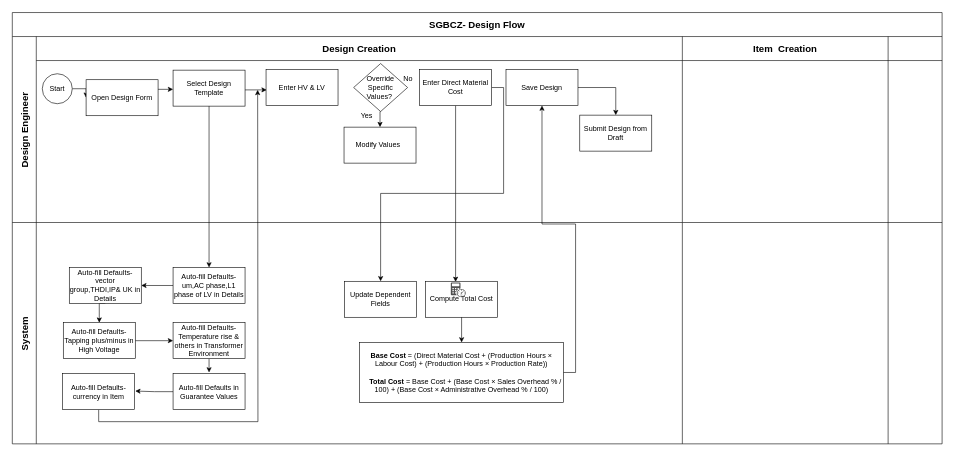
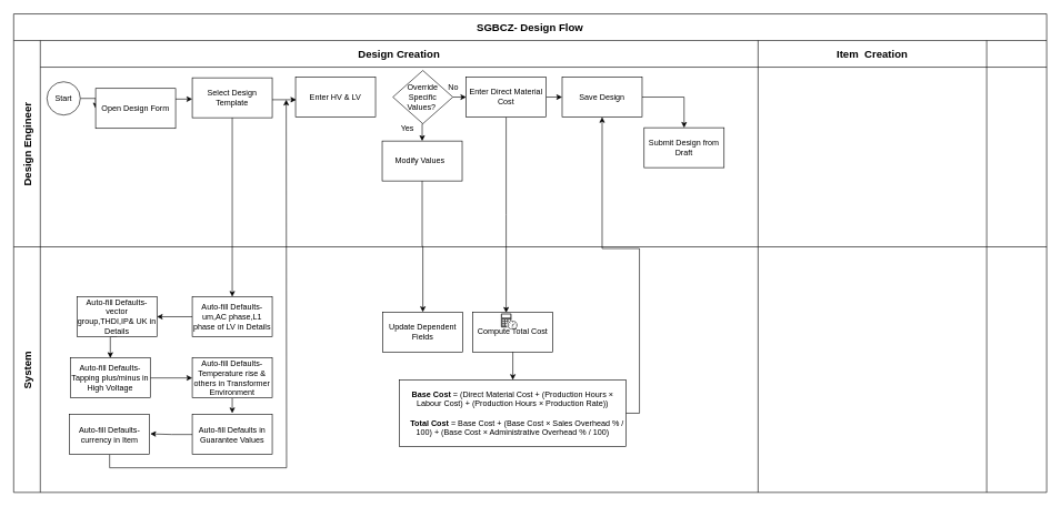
  <mxCell id="0" />
  <mxCell id="1" parent="0" />
  <mxCell id="2" value="SGBCZ- Design Flow" style="shape=table;childLayout=tableLayout;startSize=40;collapsible=0;recursiveResize=0;expand=0;fontSize=16;fontStyle=1" parent="1" vertex="1"><mxGeometry x="20" y="20" width="1550" height="719" as="geometry" /></mxCell>
  <mxCell id="3" value="Design Engineer" style="shape=tableRow;horizontal=0;swimlaneHead=0;swimlaneBody=0;top=0;left=0;strokeColor=inherit;bottom=0;right=0;dropTarget=0;fontStyle=1;fillColor=none;points=[[0,0.5],[1,0.5]];portConstraint=eastwest;startSize=40;collapsible=0;recursiveResize=0;expand=0;fontSize=16;strokeWidth=1;" parent="2" vertex="1"><mxGeometry y="40" width="1550" height="310" as="geometry" /></mxCell>
  <mxCell id="4" value="Design Creation" style="swimlane;swimlaneHead=0;swimlaneBody=0;fontStyle=1;strokeColor=inherit;connectable=0;fillColor=none;startSize=40;collapsible=0;recursiveResize=0;expand=0;fontSize=16;" parent="3" vertex="1"><mxGeometry x="40" width="1077" height="310" as="geometry"><mxRectangle width="1077" height="310" as="alternateBounds" /></mxGeometry></mxCell>
  <mxCell id="5" style="edgeStyle=orthogonalEdgeStyle;rounded=0;orthogonalLoop=1;jettySize=auto;html=1;exitX=1;exitY=0.5;exitDx=0;exitDy=0;entryX=0;entryY=0.5;entryDx=0;entryDy=0;" edge="1" parent="4" source="6" target="8"><mxGeometry relative="1" as="geometry" /></mxCell>
  <mxCell id="6" value="Start" style="ellipse;whiteSpace=wrap;html=1;aspect=fixed;" parent="4" vertex="1"><mxGeometry x="10" y="62" width="50" height="50" as="geometry" /></mxCell>
  <mxCell id="7" value="" style="edgeStyle=orthogonalEdgeStyle;rounded=0;orthogonalLoop=1;jettySize=auto;html=1;" parent="4" edge="1"><mxGeometry relative="1" as="geometry"><mxPoint x="203" y="88" as="sourcePoint" /><mxPoint x="228" y="88" as="targetPoint" /></mxGeometry></mxCell>
  <mxCell id="8" value="Open Design Form" style="rounded=0;whiteSpace=wrap;html=1;" parent="4" vertex="1"><mxGeometry x="83" y="72" width="120" height="60" as="geometry" /></mxCell>
  <mxCell id="9" value="Enter HV &amp;amp; LV" style="rounded=0;whiteSpace=wrap;html=1;" parent="4" vertex="1"><mxGeometry x="383" y="55" width="120" height="60" as="geometry" /></mxCell>
  <mxCell id="10" value="" style="edgeStyle=orthogonalEdgeStyle;rounded=0;orthogonalLoop=1;jettySize=auto;html=1;" parent="4" edge="1"><mxGeometry relative="1" as="geometry"><mxPoint x="348" y="88.941" as="sourcePoint" /><mxPoint x="384" y="88.941" as="targetPoint" /></mxGeometry></mxCell>
  <mxCell id="11" value="Select Design Template" style="rounded=0;whiteSpace=wrap;html=1;" parent="4" vertex="1"><mxGeometry x="228" y="56" width="120" height="60" as="geometry" /></mxCell>
  <mxCell id="12" style="edgeStyle=orthogonalEdgeStyle;rounded=0;orthogonalLoop=1;jettySize=auto;html=1;exitX=0.5;exitY=1;exitDx=0;exitDy=0;entryX=0.5;entryY=0;entryDx=0;entryDy=0;" parent="4" source="14" target="15" edge="1"><mxGeometry relative="1" as="geometry" /></mxCell>
+ <mxCell id="13" style="edgeStyle=orthogonalEdgeStyle;rounded=0;orthogonalLoop=1;jettySize=auto;html=1;exitX=1;exitY=0.5;exitDx=0;exitDy=0;entryX=0;entryY=0.5;entryDx=0;entryDy=0;" parent="4" source="14" target="18" edge="1"><mxGeometry relative="1" as="geometry"><mxPoint x="630" y="85" as="targetPoint" /></mxGeometry></mxCell>
  <mxCell id="14" value="Override Specific Values?&amp;nbsp;" style="rhombus;whiteSpace=wrap;html=1;" parent="4" vertex="1"><mxGeometry x="529" y="45" width="90" height="80" as="geometry" /></mxCell>
  <mxCell id="15" value="Modify Values&amp;nbsp;&amp;nbsp;" style="rounded=0;whiteSpace=wrap;html=1;" parent="4" vertex="1"><mxGeometry x="513" y="151" width="120" height="60" as="geometry" /></mxCell>
- <mxCell id="16" style="edgeStyle=orthogonalEdgeStyle;rounded=0;orthogonalLoop=1;jettySize=auto;html=1;exitX=1;exitY=0.5;exitDx=0;exitDy=0;" parent="4" source="18" target="28" edge="1"><mxGeometry relative="1" as="geometry" /></mxCell>
+ <mxCell id="16" style="edgeStyle=orthogonalEdgeStyle;rounded=0;orthogonalLoop=1;jettySize=auto;html=1;exitX=1;exitY=0.5;exitDx=0;exitDy=0;entryX=0;entryY=0.5;entryDx=0;entryDy=0;" parent="4" source="18" target="20" edge="1"><mxGeometry relative="1" as="geometry" /></mxCell>
  <mxCell id="17" style="edgeStyle=orthogonalEdgeStyle;rounded=0;orthogonalLoop=1;jettySize=auto;html=1;exitX=0.5;exitY=1;exitDx=0;exitDy=0;" edge="1" parent="4" source="18"><mxGeometry relative="1" as="geometry"><mxPoint x="699" y="409" as="targetPoint" /></mxGeometry></mxCell>
  <mxCell id="18" value="Enter Direct Material Cost" style="rounded=0;whiteSpace=wrap;html=1;" parent="4" vertex="1"><mxGeometry x="639" y="55" width="120" height="60" as="geometry" /></mxCell>
  <mxCell id="19" style="edgeStyle=orthogonalEdgeStyle;rounded=0;orthogonalLoop=1;jettySize=auto;html=1;entryX=0.5;entryY=0;entryDx=0;entryDy=0;" parent="4" source="20" target="21" edge="1"><mxGeometry relative="1" as="geometry" /></mxCell>
  <mxCell id="20" value="Save Design" style="rounded=0;whiteSpace=wrap;html=1;" parent="4" vertex="1"><mxGeometry x="783" y="55" width="120" height="60" as="geometry" /></mxCell>
  <mxCell id="21" value="Submit Design from Draft" style="rounded=0;whiteSpace=wrap;html=1;" parent="4" vertex="1"><mxGeometry x="906" y="131" width="120" height="60" as="geometry" /></mxCell>
  <mxCell id="22" value="No" style="text;html=1;align=center;verticalAlign=middle;whiteSpace=wrap;rounded=0;" parent="4" vertex="1"><mxGeometry x="590" y="55" width="60" height="30" as="geometry" /></mxCell>
  <mxCell id="23" value="Yes" style="text;html=1;align=center;verticalAlign=middle;whiteSpace=wrap;rounded=0;" parent="4" vertex="1"><mxGeometry x="521" y="117" width="60" height="30" as="geometry" /></mxCell>
  <mxCell id="24" value="Item  Creation" style="swimlane;swimlaneHead=0;swimlaneBody=0;fontStyle=1;strokeColor=inherit;connectable=0;fillColor=none;startSize=40;collapsible=0;recursiveResize=0;expand=0;fontSize=16;" parent="3" vertex="1"><mxGeometry x="1117" width="343" height="310" as="geometry"><mxRectangle width="343" height="310" as="alternateBounds" /></mxGeometry></mxCell>
  <mxCell id="25" value="" style="swimlane;swimlaneHead=0;swimlaneBody=0;fontStyle=1;strokeColor=inherit;connectable=0;fillColor=none;startSize=40;collapsible=0;recursiveResize=0;expand=0;fontSize=16;" parent="3" vertex="1"><mxGeometry x="1460" width="90" height="310" as="geometry"><mxRectangle width="90" height="310" as="alternateBounds" /></mxGeometry></mxCell>
  <mxCell id="26" value="System" style="shape=tableRow;horizontal=0;swimlaneHead=0;swimlaneBody=0;top=0;left=0;strokeColor=inherit;bottom=0;right=0;dropTarget=0;fontStyle=1;fillColor=none;points=[[0,0.5],[1,0.5]];portConstraint=eastwest;startSize=40;collapsible=0;recursiveResize=0;expand=0;fontSize=16;" parent="2" vertex="1"><mxGeometry y="350" width="1550" height="369" as="geometry" /></mxCell>
  <mxCell id="27" value="" style="swimlane;swimlaneHead=0;swimlaneBody=0;fontStyle=1;connectable=0;strokeColor=inherit;fillColor=none;startSize=0;collapsible=0;recursiveResize=0;expand=0;fontSize=16;" parent="26" vertex="1"><mxGeometry x="40" width="1077" height="369" as="geometry"><mxRectangle width="1077" height="369" as="alternateBounds" /></mxGeometry></mxCell>
  <mxCell id="28" value="Update Dependent Fields" style="rounded=0;whiteSpace=wrap;html=1;" parent="27" vertex="1"><mxGeometry x="514" y="98" width="120" height="60" as="geometry" /></mxCell>
  <mxCell id="29" style="edgeStyle=orthogonalEdgeStyle;rounded=0;orthogonalLoop=1;jettySize=auto;html=1;exitX=0;exitY=0.5;exitDx=0;exitDy=0;entryX=1;entryY=0.5;entryDx=0;entryDy=0;" parent="27" source="30" target="32" edge="1"><mxGeometry relative="1" as="geometry" /></mxCell>
  <mxCell id="30" value="Auto-fill Defaults-um,AC phase,L1 phase of LV in Details" style="rounded=0;whiteSpace=wrap;html=1;" parent="27" vertex="1"><mxGeometry x="228" y="75" width="120" height="60" as="geometry" /></mxCell>
  <mxCell id="31" style="edgeStyle=orthogonalEdgeStyle;rounded=0;orthogonalLoop=1;jettySize=auto;html=1;exitX=0.5;exitY=1;exitDx=0;exitDy=0;entryX=0.5;entryY=0;entryDx=0;entryDy=0;" parent="27" source="32" target="34" edge="1"><mxGeometry relative="1" as="geometry" /></mxCell>
  <mxCell id="32" value="Auto-fill Defaults- vector group,THDI,IP&amp;amp; UK in Details" style="rounded=0;whiteSpace=wrap;html=1;" parent="27" vertex="1"><mxGeometry x="55" y="75" width="120" height="60" as="geometry" /></mxCell>
  <mxCell id="33" style="edgeStyle=orthogonalEdgeStyle;rounded=0;orthogonalLoop=1;jettySize=auto;html=1;entryX=0;entryY=0.5;entryDx=0;entryDy=0;" parent="27" source="34" target="36" edge="1"><mxGeometry relative="1" as="geometry" /></mxCell>
  <mxCell id="34" value="Auto-fill Defaults- Tapping plus/minus in High Voltage" style="rounded=0;whiteSpace=wrap;html=1;" parent="27" vertex="1"><mxGeometry x="45" y="167" width="120" height="60" as="geometry" /></mxCell>
  <mxCell id="35" style="edgeStyle=orthogonalEdgeStyle;rounded=0;orthogonalLoop=1;jettySize=auto;html=1;exitX=0.5;exitY=1;exitDx=0;exitDy=0;" parent="27" source="36" edge="1"><mxGeometry relative="1" as="geometry"><mxPoint x="288" y="250" as="targetPoint" /></mxGeometry></mxCell>
  <mxCell id="36" value="Auto-fill Defaults- Temperature rise &amp;amp; others in Transformer Environment" style="rounded=0;whiteSpace=wrap;html=1;" parent="27" vertex="1"><mxGeometry x="228" y="167" width="120" height="60" as="geometry" /></mxCell>
  <mxCell id="37" style="edgeStyle=orthogonalEdgeStyle;rounded=0;orthogonalLoop=1;jettySize=auto;html=1;exitX=0;exitY=0.5;exitDx=0;exitDy=0;" parent="27" source="38" edge="1"><mxGeometry relative="1" as="geometry"><mxPoint x="165" y="281" as="targetPoint" /></mxGeometry></mxCell>
  <mxCell id="38" value="Auto-fill Defaults in Guarantee Values" style="rounded=0;whiteSpace=wrap;html=1;" parent="27" vertex="1"><mxGeometry x="228" y="252" width="120" height="60" as="geometry" /></mxCell>
  <mxCell id="39" style="edgeStyle=orthogonalEdgeStyle;rounded=0;orthogonalLoop=1;jettySize=auto;html=1;exitX=0.5;exitY=1;exitDx=0;exitDy=0;" parent="27" source="40" edge="1"><mxGeometry relative="1" as="geometry"><mxPoint x="369" y="-221" as="targetPoint" /></mxGeometry></mxCell>
  <mxCell id="40" value="Auto-fill Defaults- currency in Item" style="rounded=0;whiteSpace=wrap;html=1;" parent="27" vertex="1"><mxGeometry x="44" y="252" width="120" height="60" as="geometry" /></mxCell>
  <mxCell id="41" value="Compute Total Cost" style="rounded=0;whiteSpace=wrap;html=1;" vertex="1" parent="27"><mxGeometry x="649" y="98" width="120" height="60" as="geometry" /></mxCell>
  <mxCell id="42" value="&lt;b&gt;Base Cost&lt;/b&gt; = (Direct Material Cost + (Production Hours × Labour Cost) + (Production Hours × Production Rate))&lt;br&gt;&lt;br&gt;&amp;nbsp; &amp;nbsp; &lt;b&gt;Total Cost&lt;/b&gt; = Base Cost + (Base Cost × Sales Overhead % / 100) + (Base Cost × Administrative Overhead % / 100)" style="points=[[0.25,0,0],[0.5,0,0],[0.75,0,0],[1,0.25,0],[1,0.5,0],[1,0.75,0],[0.75,1,0],[0.5,1,0],[0.25,1,0],[0,0.75,0],[0,0.5,0],[0,0.25,0]];shape=mxgraph.bpmn.task2;whiteSpace=wrap;rectStyle=rounded;size=10;html=1;container=1;expand=0;collapsible=0;taskMarker=service;" vertex="1" parent="27"><mxGeometry x="539" y="200" width="340" height="100" as="geometry" /></mxCell>
  <mxCell id="43" style="edgeStyle=orthogonalEdgeStyle;rounded=0;orthogonalLoop=1;jettySize=auto;html=1;exitX=0.5;exitY=1;exitDx=0;exitDy=0;entryX=0.5;entryY=0;entryDx=0;entryDy=0;entryPerimeter=0;" edge="1" parent="27" source="41" target="42"><mxGeometry relative="1" as="geometry" /></mxCell>
  <mxCell id="44" value="" style="sketch=0;pointerEvents=1;shadow=0;dashed=0;html=1;strokeColor=none;fillColor=#505050;labelPosition=center;verticalLabelPosition=bottom;verticalAlign=top;outlineConnect=0;align=center;shape=mxgraph.office.concepts.bandwidth_calculator;" vertex="1" parent="27"><mxGeometry x="691" y="100" width="25" height="24.5" as="geometry" /></mxCell>
  <mxCell id="45" value="" style="swimlane;swimlaneHead=0;swimlaneBody=0;fontStyle=1;connectable=0;strokeColor=inherit;fillColor=none;startSize=0;collapsible=0;recursiveResize=0;expand=0;fontSize=16;" parent="26" vertex="1"><mxGeometry x="1117" width="343" height="369" as="geometry"><mxRectangle width="343" height="369" as="alternateBounds" /></mxGeometry></mxCell>
  <mxCell id="46" value="" style="swimlane;swimlaneHead=0;swimlaneBody=0;fontStyle=1;connectable=0;strokeColor=inherit;fillColor=none;startSize=0;collapsible=0;recursiveResize=0;expand=0;fontSize=16;" parent="26" vertex="1"><mxGeometry x="1460" width="90" height="369" as="geometry"><mxRectangle width="90" height="369" as="alternateBounds" /></mxGeometry></mxCell>
+ <mxCell id="47" style="edgeStyle=orthogonalEdgeStyle;rounded=0;orthogonalLoop=1;jettySize=auto;html=1;entryX=0.5;entryY=0;entryDx=0;entryDy=0;" parent="2" source="15" target="28" edge="1"><mxGeometry relative="1" as="geometry" /></mxCell>
  <mxCell id="48" style="edgeStyle=orthogonalEdgeStyle;rounded=0;orthogonalLoop=1;jettySize=auto;html=1;exitX=0.5;exitY=1;exitDx=0;exitDy=0;" parent="2" source="11" target="30" edge="1"><mxGeometry relative="1" as="geometry" /></mxCell>
  <mxCell id="49" style="edgeStyle=orthogonalEdgeStyle;rounded=0;orthogonalLoop=1;jettySize=auto;html=1;exitX=1;exitY=0.5;exitDx=0;exitDy=0;exitPerimeter=0;entryX=0.5;entryY=1;entryDx=0;entryDy=0;" edge="1" parent="2" source="42" target="20"><mxGeometry relative="1" as="geometry"><mxPoint x="875" y="210" as="targetPoint" /></mxGeometry></mxCell>
